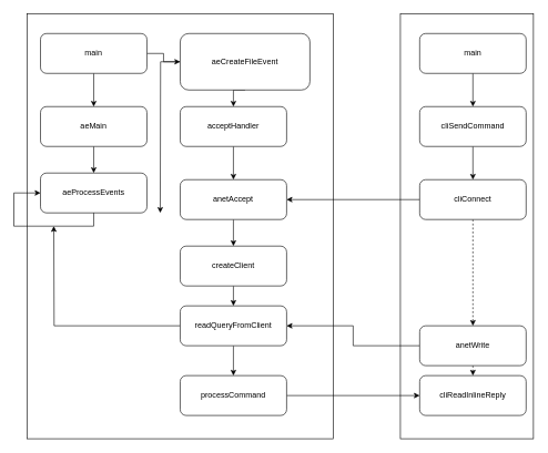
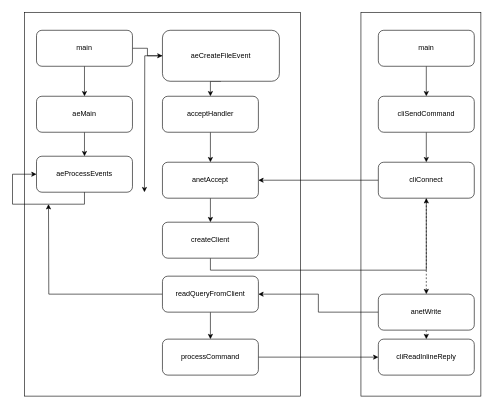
  <mxCell id="0" />
  <mxCell id="1" parent="0" />
  <mxCell id="2" value="" style="rounded=0;whiteSpace=wrap;html=1;" vertex="1" parent="1"><mxGeometry x="601" y="20" width="200" height="640" as="geometry" /></mxCell>
  <mxCell id="3" value="" style="rounded=0;whiteSpace=wrap;html=1;" vertex="1" parent="1"><mxGeometry x="40" y="20" width="460" height="640" as="geometry" /></mxCell>
  <mxCell id="4" style="edgeStyle=orthogonalEdgeStyle;rounded=0;orthogonalLoop=1;jettySize=auto;html=1;exitX=0.5;exitY=1;exitDx=0;exitDy=0;entryX=0.5;entryY=0;entryDx=0;entryDy=0;" edge="1" parent="1" source="6" target="8"><mxGeometry relative="1" as="geometry" /></mxCell>
  <mxCell id="5" style="edgeStyle=orthogonalEdgeStyle;rounded=0;orthogonalLoop=1;jettySize=auto;html=1;exitX=1;exitY=0.5;exitDx=0;exitDy=0;entryX=0;entryY=0.5;entryDx=0;entryDy=0;" edge="1" parent="1" source="6" target="12"><mxGeometry relative="1" as="geometry" /></mxCell>
  <mxCell id="6" value="main" style="rounded=1;whiteSpace=wrap;html=1;" vertex="1" parent="1"><mxGeometry x="60" y="50" width="160" height="60" as="geometry" /></mxCell>
  <mxCell id="7" style="edgeStyle=orthogonalEdgeStyle;rounded=0;orthogonalLoop=1;jettySize=auto;html=1;exitX=0.5;exitY=1;exitDx=0;exitDy=0;entryX=0.5;entryY=0;entryDx=0;entryDy=0;" edge="1" parent="1" source="8" target="9"><mxGeometry relative="1" as="geometry" /></mxCell>
  <mxCell id="8" value="aeMain" style="rounded=1;whiteSpace=wrap;html=1;" vertex="1" parent="1"><mxGeometry x="60" y="160" width="160" height="60" as="geometry" /></mxCell>
  <mxCell id="9" value="aeProcessEvents" style="rounded=1;whiteSpace=wrap;html=1;" vertex="1" parent="1"><mxGeometry x="60" y="260" width="160" height="60" as="geometry" /></mxCell>
  <mxCell id="10" style="edgeStyle=orthogonalEdgeStyle;rounded=0;orthogonalLoop=1;jettySize=auto;html=1;exitX=0.5;exitY=1;exitDx=0;exitDy=0;entryX=0.5;entryY=0;entryDx=0;entryDy=0;" edge="1" parent="1" source="12" target="14"><mxGeometry relative="1" as="geometry" /></mxCell>
  <mxCell id="11" style="edgeStyle=orthogonalEdgeStyle;rounded=0;orthogonalLoop=1;jettySize=auto;html=1;exitX=0;exitY=0.5;exitDx=0;exitDy=0;" edge="1" parent="1" source="12"><mxGeometry relative="1" as="geometry"><mxPoint x="240" y="320" as="targetPoint" /></mxGeometry></mxCell>
  <mxCell id="12" value="aeCreateFileEvent" style="rounded=1;whiteSpace=wrap;html=1;" vertex="1" parent="1"><mxGeometry x="270" y="50" width="195" height="85" as="geometry" /></mxCell>
  <mxCell id="13" style="edgeStyle=orthogonalEdgeStyle;rounded=0;orthogonalLoop=1;jettySize=auto;html=1;exitX=0.5;exitY=1;exitDx=0;exitDy=0;entryX=0.5;entryY=0;entryDx=0;entryDy=0;" edge="1" parent="1" source="14" target="18"><mxGeometry relative="1" as="geometry" /></mxCell>
  <mxCell id="14" value="acceptHandler" style="rounded=1;whiteSpace=wrap;html=1;" vertex="1" parent="1"><mxGeometry x="270" y="160" width="160" height="60" as="geometry" /></mxCell>
  <mxCell id="15" style="edgeStyle=orthogonalEdgeStyle;rounded=0;orthogonalLoop=1;jettySize=auto;html=1;exitX=0.5;exitY=1;exitDx=0;exitDy=0;entryX=0.5;entryY=0;entryDx=0;entryDy=0;" edge="1" parent="1" source="16" target="28"><mxGeometry relative="1" as="geometry" /></mxCell>
  <mxCell id="16" value="main" style="rounded=1;whiteSpace=wrap;html=1;" vertex="1" parent="1"><mxGeometry x="630" y="50" width="160" height="60" as="geometry" /></mxCell>
  <mxCell id="17" style="edgeStyle=orthogonalEdgeStyle;rounded=0;orthogonalLoop=1;jettySize=auto;html=1;exitX=0.5;exitY=1;exitDx=0;exitDy=0;entryX=0.5;entryY=0;entryDx=0;entryDy=0;" edge="1" parent="1" source="18" target="23"><mxGeometry relative="1" as="geometry" /></mxCell>
  <mxCell id="18" value="anetAccept" style="rounded=1;whiteSpace=wrap;html=1;" vertex="1" parent="1"><mxGeometry x="270" y="270" width="160" height="60" as="geometry" /></mxCell>
  <mxCell id="19" style="edgeStyle=orthogonalEdgeStyle;rounded=0;orthogonalLoop=1;jettySize=auto;html=1;exitX=0;exitY=0.5;exitDx=0;exitDy=0;" edge="1" parent="1" source="21"><mxGeometry relative="1" as="geometry"><mxPoint x="80" y="340" as="targetPoint" /></mxGeometry></mxCell>
  <mxCell id="20" style="edgeStyle=orthogonalEdgeStyle;rounded=0;orthogonalLoop=1;jettySize=auto;html=1;exitX=0.5;exitY=1;exitDx=0;exitDy=0;entryX=0.5;entryY=0;entryDx=0;entryDy=0;" edge="1" parent="1" source="21" target="30"><mxGeometry relative="1" as="geometry" /></mxCell>
  <mxCell id="21" value="readQueryFromClient" style="rounded=1;whiteSpace=wrap;html=1;" vertex="1" parent="1"><mxGeometry x="270" y="460" width="160" height="60" as="geometry" /></mxCell>
- <mxCell id="22" style="edgeStyle=orthogonalEdgeStyle;rounded=0;orthogonalLoop=1;jettySize=auto;html=1;exitX=0.5;exitY=1;exitDx=0;exitDy=0;entryX=0.5;entryY=0;entryDx=0;entryDy=0;" edge="1" parent="1" source="23" target="21"><mxGeometry relative="1" as="geometry" /></mxCell>
+ <mxCell id="22" style="edgeStyle=orthogonalEdgeStyle;rounded=0;orthogonalLoop=1;jettySize=auto;html=1;exitX=0.5;exitY=1;exitDx=0;exitDy=0;" edge="1" parent="1" source="23" target="26"><mxGeometry relative="1" as="geometry" /></mxCell>
  <mxCell id="23" value="createClient" style="rounded=1;whiteSpace=wrap;html=1;" vertex="1" parent="1"><mxGeometry x="270" y="370" width="160" height="60" as="geometry" /></mxCell>
  <mxCell id="24" style="edgeStyle=orthogonalEdgeStyle;rounded=0;orthogonalLoop=1;jettySize=auto;html=1;exitX=0;exitY=0.5;exitDx=0;exitDy=0;entryX=1;entryY=0.5;entryDx=0;entryDy=0;" edge="1" parent="1" source="26" target="18"><mxGeometry relative="1" as="geometry" /></mxCell>
  <mxCell id="25" style="edgeStyle=orthogonalEdgeStyle;rounded=0;orthogonalLoop=1;jettySize=auto;html=1;exitX=0.5;exitY=1;exitDx=0;exitDy=0;entryX=0.5;entryY=0;entryDx=0;entryDy=0;dashed=1;" edge="1" parent="1" source="26" target="34"><mxGeometry relative="1" as="geometry" /></mxCell>
  <mxCell id="26" value="cliConnect" style="rounded=1;whiteSpace=wrap;html=1;" vertex="1" parent="1"><mxGeometry x="630" y="270" width="160" height="60" as="geometry" /></mxCell>
  <mxCell id="27" style="edgeStyle=orthogonalEdgeStyle;rounded=0;orthogonalLoop=1;jettySize=auto;html=1;exitX=0.5;exitY=1;exitDx=0;exitDy=0;entryX=0.5;entryY=0;entryDx=0;entryDy=0;" edge="1" parent="1" source="28" target="26"><mxGeometry relative="1" as="geometry" /></mxCell>
  <mxCell id="28" value="cliSendCommand" style="rounded=1;whiteSpace=wrap;html=1;" vertex="1" parent="1"><mxGeometry x="630" y="160" width="160" height="60" as="geometry" /></mxCell>
  <mxCell id="29" style="edgeStyle=orthogonalEdgeStyle;rounded=0;orthogonalLoop=1;jettySize=auto;html=1;exitX=1;exitY=0.5;exitDx=0;exitDy=0;entryX=0;entryY=0.5;entryDx=0;entryDy=0;" edge="1" parent="1" source="30" target="31"><mxGeometry relative="1" as="geometry" /></mxCell>
  <mxCell id="30" value="processCommand" style="rounded=1;whiteSpace=wrap;html=1;" vertex="1" parent="1"><mxGeometry x="270" y="565" width="160" height="60" as="geometry" /></mxCell>
  <mxCell id="31" value="cliReadInlineReply" style="rounded=1;whiteSpace=wrap;html=1;" vertex="1" parent="1"><mxGeometry x="630" y="565" width="160" height="60" as="geometry" /></mxCell>
  <mxCell id="32" style="edgeStyle=orthogonalEdgeStyle;rounded=0;orthogonalLoop=1;jettySize=auto;html=1;exitX=0;exitY=0.5;exitDx=0;exitDy=0;entryX=1;entryY=0.5;entryDx=0;entryDy=0;" edge="1" parent="1" source="34" target="21"><mxGeometry relative="1" as="geometry" /></mxCell>
  <mxCell id="33" style="edgeStyle=orthogonalEdgeStyle;rounded=0;orthogonalLoop=1;jettySize=auto;html=1;exitX=0.5;exitY=1;exitDx=0;exitDy=0;entryX=0.5;entryY=0;entryDx=0;entryDy=0;dashed=1;" edge="1" parent="1" source="34" target="31"><mxGeometry relative="1" as="geometry" /></mxCell>
  <mxCell id="34" value="anetWrite" style="rounded=1;whiteSpace=wrap;html=1;" vertex="1" parent="1"><mxGeometry x="630" y="490" width="160" height="60" as="geometry" /></mxCell>
  <mxCell id="35" style="edgeStyle=orthogonalEdgeStyle;rounded=0;orthogonalLoop=1;jettySize=auto;html=1;exitX=0.5;exitY=1;exitDx=0;exitDy=0;entryX=0;entryY=0.5;entryDx=0;entryDy=0;" edge="1" parent="1" source="9" target="9"><mxGeometry relative="1" as="geometry"><Array as="points"><mxPoint x="140" y="340" /><mxPoint x="20" y="340" /><mxPoint x="20" y="290" /></Array></mxGeometry></mxCell>
